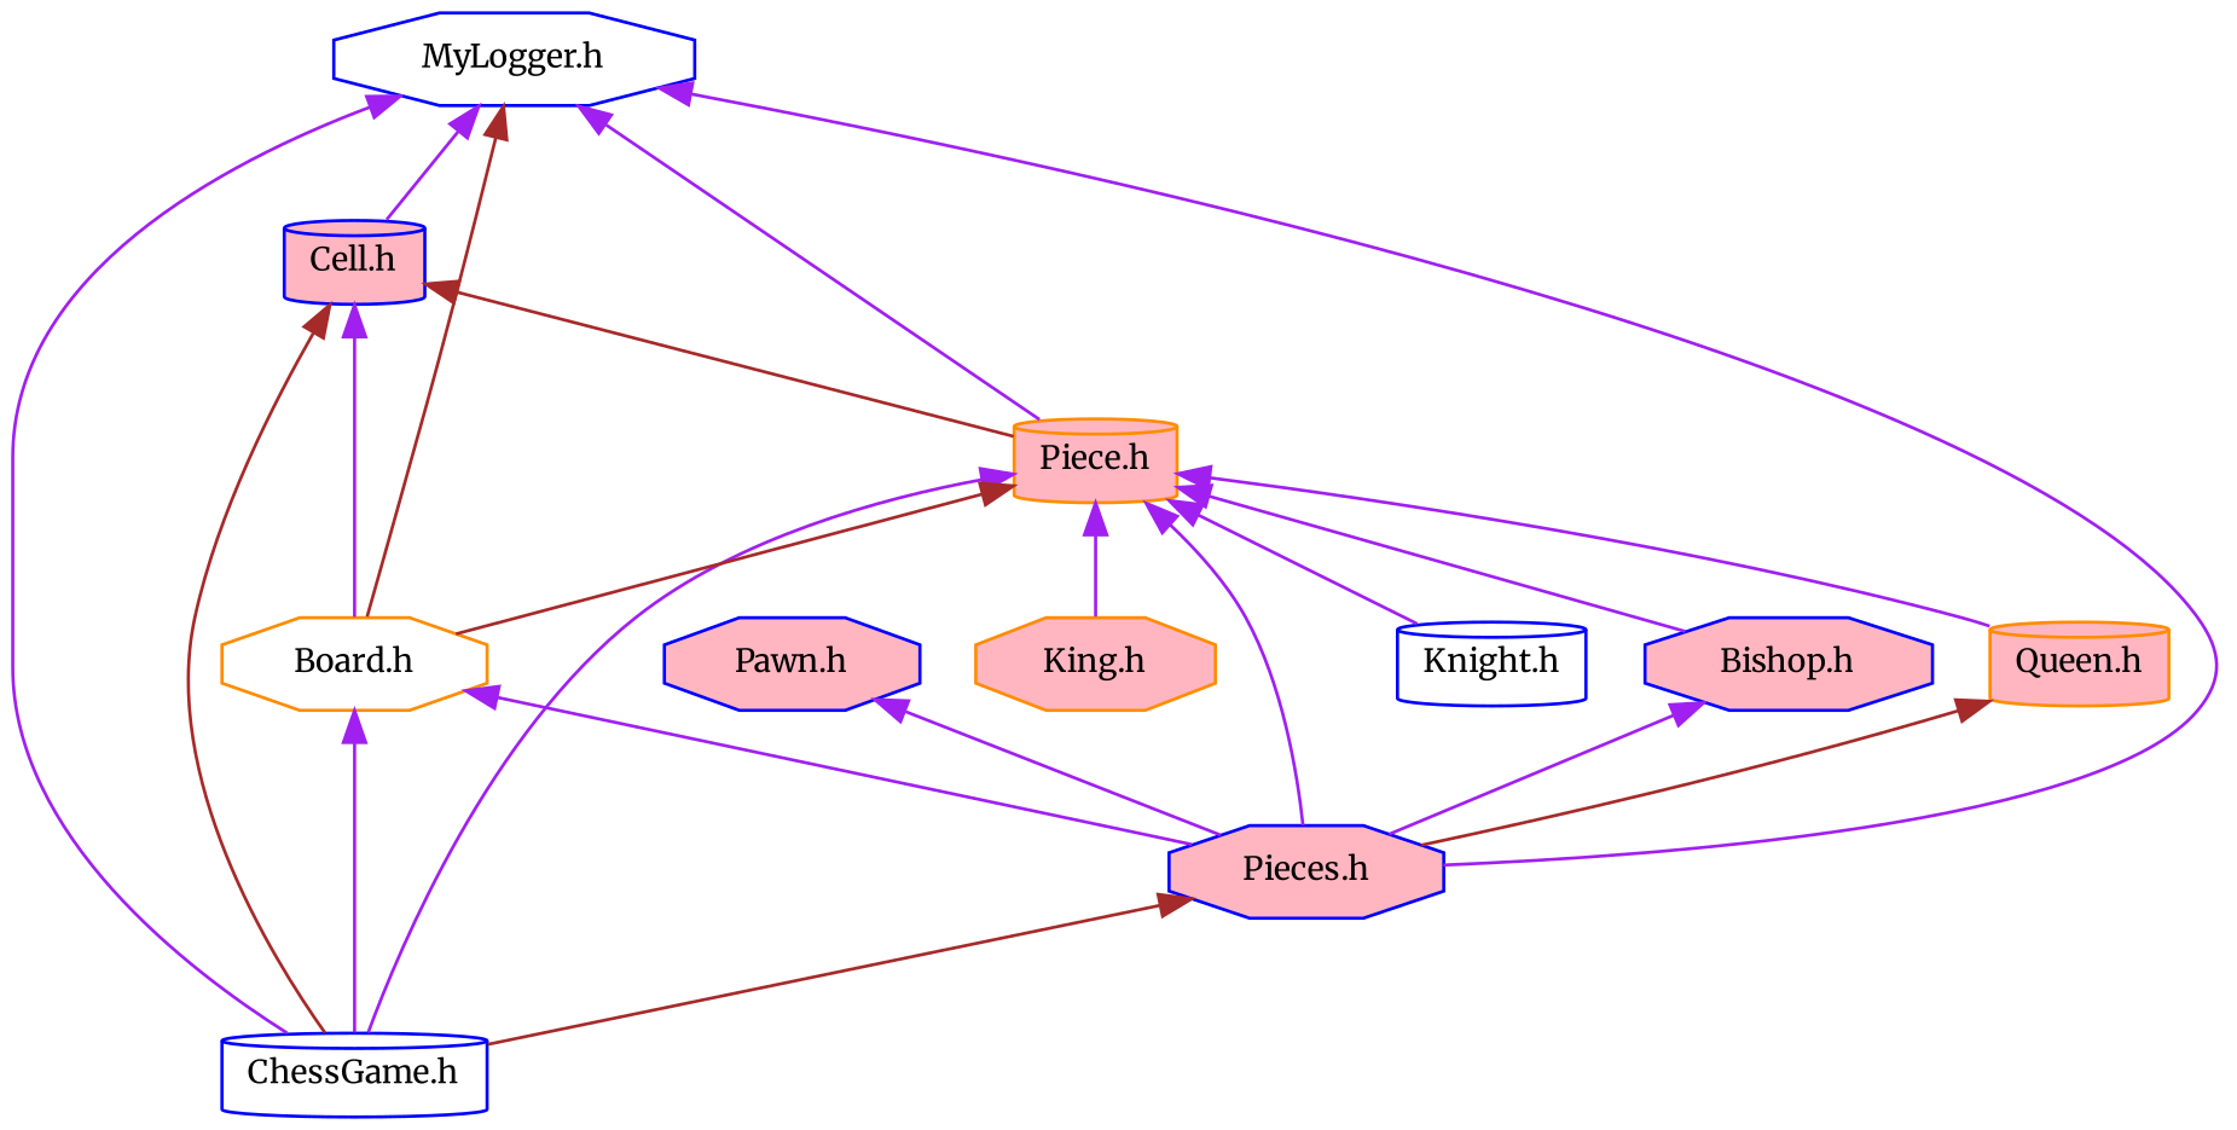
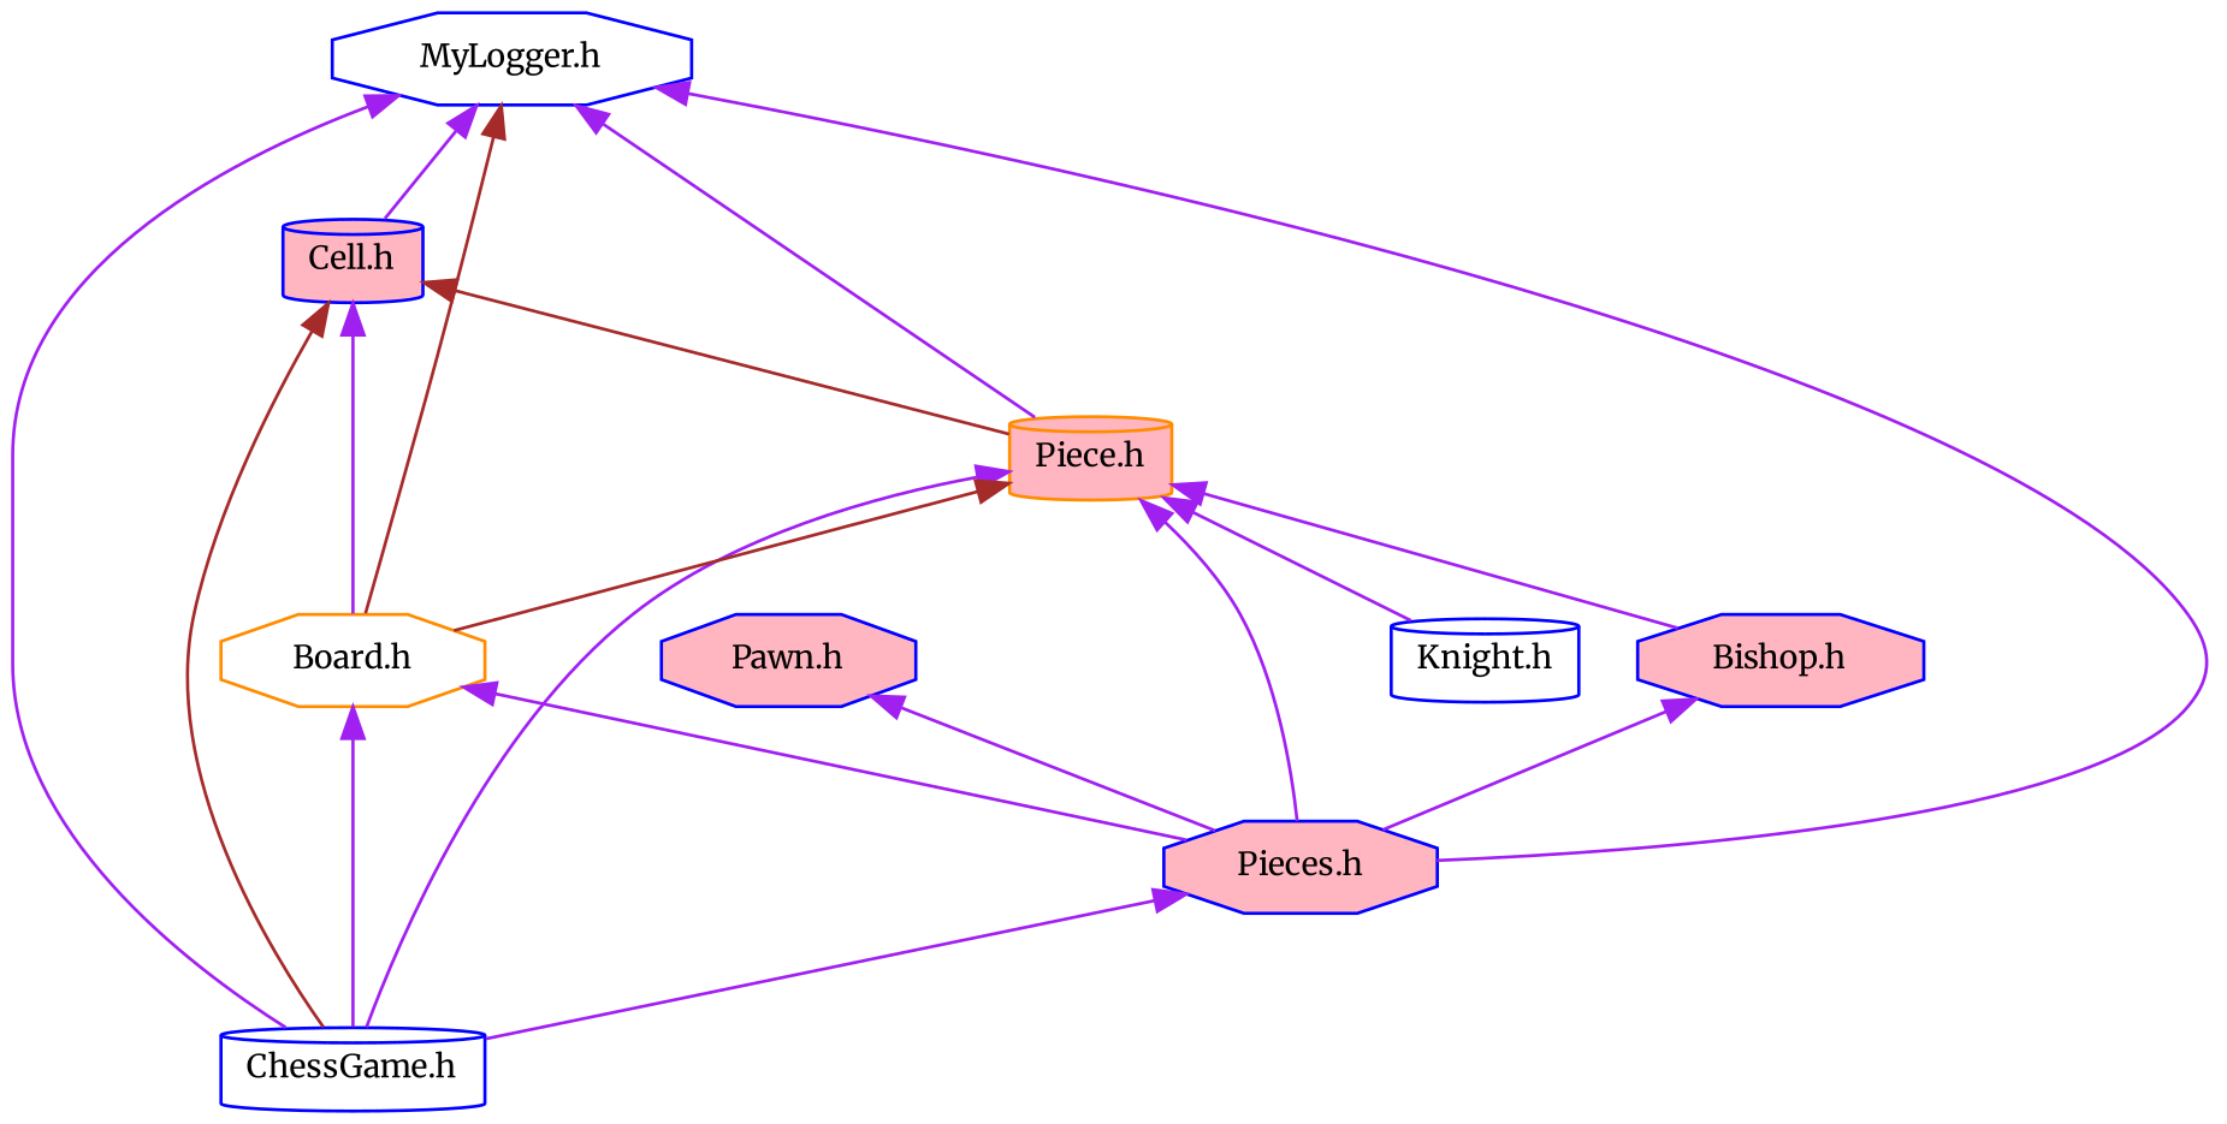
  digraph {
    fontname=Merriweather
    node [color=blue fillcolor=lightpink fontname=Merriweather fontsize=10 shape=octagon style=filled]
    edge [color=purple dir=back fontname=Merriweather fontsize=10 labelfontname=Helvetica labelfontsize=10 style=solid]
    n1 [fillcolor=white fontcolor=black height=0.2 label="MyLogger.h" width=0.4]
    n2 [height=0.2 label="Cell.h" shape=cylinder width=0.4]
    n3 [color=darkorange height=0.2 label="Piece.h" shape=cylinder width=0.4]
    n4 [height=0.2 label="Pieces.h" width=0.4]
    n5 [fillcolor=white height=0.2 label="ChessGame.h" shape=cylinder width=0.4]
    n6 [color=darkorange fillcolor=white height=0.2 label="Board.h" width=0.4]
    n7 [height=0.2 label="Bishop.h" width=0.4]
-   n8 [color=darkorange height=0.2 label="King.h" width=0.4]
-   n9 [color=darkorange height=0.2 label="Queen.h" shape=cylinder width=0.4]
    n10 [fillcolor=white height=0.2 label="Knight.h" shape=cylinder width=0.4]
    n11 [height=0.2 label="Pawn.h" width=0.4]
    n1 -> n2
    n1 -> n3
    n1 -> n4
    n1 -> n5
    n1 -> n6 [color=brown]
    n2 -> n3 [color=brown]
    n2 -> n5 [color=brown]
    n2 -> n6
    n3 -> n4
    n3 -> n5
    n3 -> n6 [color=brown]
    n3 -> n7
-   n3 -> n8
-   n3 -> n9
    n3 -> n10
-   n4 -> n5 [color=brown]
+   n4 -> n5
    n6 -> n4
    n6 -> n5
    n7 -> n4
-   n9 -> n4 [color=brown]
    n11 -> n4
  }
